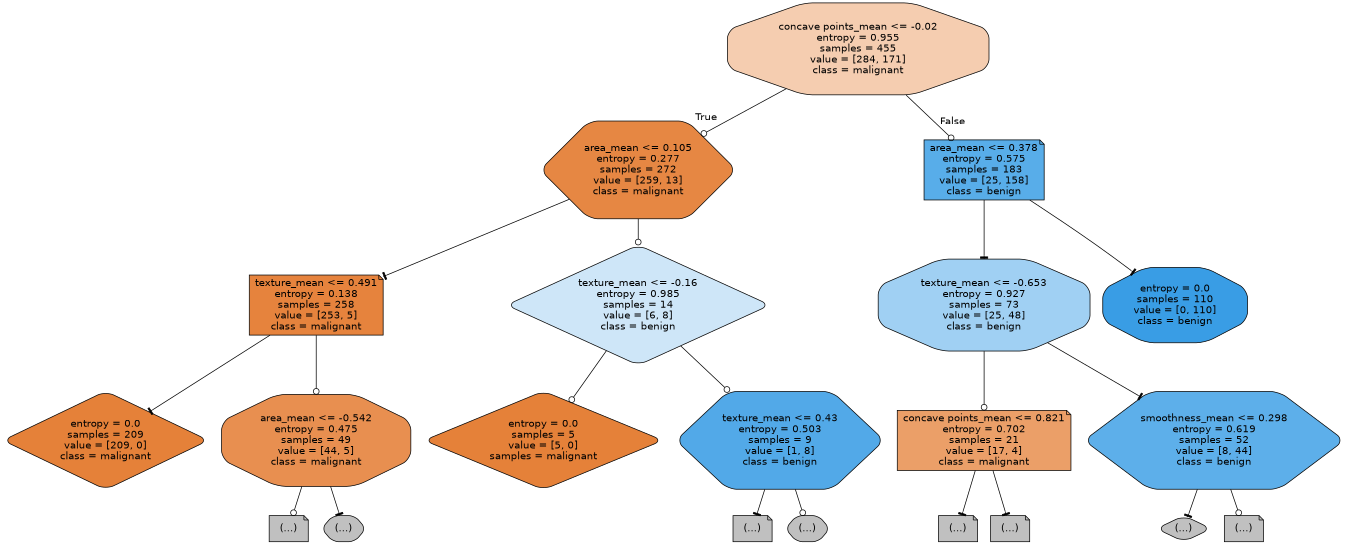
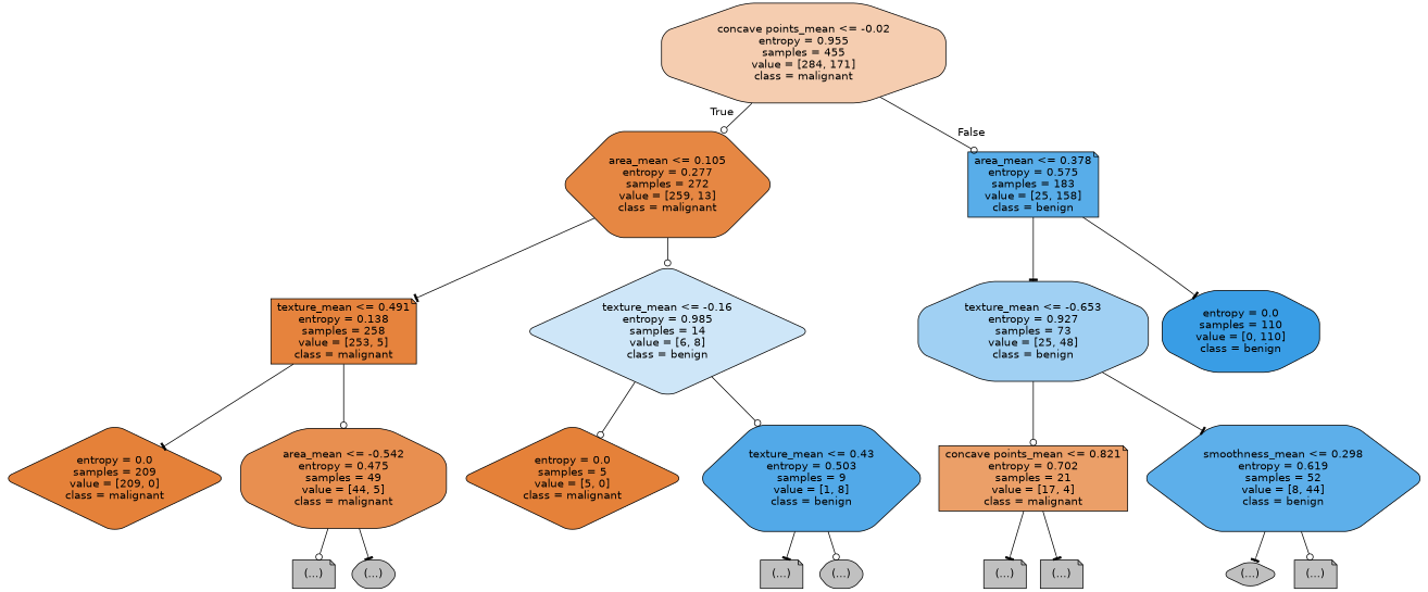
  digraph {
    node [color=black fillcolor="#C0C0C0" fontname=helvetica shape=note style="filled, rounded"]
    edge [fontname=helvetica arrowhead=odot]
    n1 [fillcolor="#f5cdb0" label="concave points_mean <= -0.02\nentropy = 0.955\nsamples = 455\nvalue = [284, 171]\nclass = malignant" shape=octagon]
    n2 [fillcolor="#e68743" label="area_mean <= 0.105\nentropy = 0.277\nsamples = 272\nvalue = [259, 13]\nclass = malignant" shape=hexagon]
    n3 [fillcolor="#58ade9" label="area_mean <= 0.378\nentropy = 0.575\nsamples = 183\nvalue = [25, 158]\nclass = benign"]
    n4 [fillcolor="#e6833d" label="texture_mean <= 0.491\nentropy = 0.138\nsamples = 258\nvalue = [253, 5]\nclass = malignant"]
    n5 [fillcolor="#cee6f8" label="texture_mean <= -0.16\nentropy = 0.985\nsamples = 14\nvalue = [6, 8]\nclass = benign" shape=diamond]
    n6 [fillcolor="#e58139" label="entropy = 0.0\nsamples = 209\nvalue = [209, 0]\nclass = malignant" shape=diamond]
    n7 [fillcolor="#e88f50" label="area_mean <= -0.542\nentropy = 0.475\nsamples = 49\nvalue = [44, 5]\nclass = malignant" shape=octagon]
    n8 [label="(...)"]
    n9 [label="(...)" shape=hexagon]
-   n10 [fillcolor="#e58139" label="entropy = 0.0\nsamples = 5\nvalue = [5, 0]\nsamples = malignant" shape=diamond]
+   n10 [fillcolor="#e58139" label="entropy = 0.0\nsamples = 5\nvalue = [5, 0]\nclass = malignant" shape=diamond]
    n11 [fillcolor="#52a9e8" label="texture_mean <= 0.43\nentropy = 0.503\nsamples = 9\nvalue = [1, 8]\nclass = benign" shape=hexagon]
    n12 [label="(...)"]
    n13 [label="(...)" shape=hexagon]
    n14 [fillcolor="#a0d0f3" label="texture_mean <= -0.653\nentropy = 0.927\nsamples = 73\nvalue = [25, 48]\nclass = benign" shape=octagon]
    n15 [fillcolor="#399de5" label="entropy = 0.0\nsamples = 110\nvalue = [0, 110]\nclass = benign" shape=octagon]
    n16 [fillcolor="#eb9f68" label="concave points_mean <= 0.821\nentropy = 0.702\nsamples = 21\nvalue = [17, 4]\nclass = malignant"]
    n17 [fillcolor="#5dafea" label="smoothness_mean <= 0.298\nentropy = 0.619\nsamples = 52\nvalue = [8, 44]\nclass = benign" shape=hexagon]
    n18 [label="(...)"]
    n19 [label="(...)"]
    n20 [label="(...)" shape=diamond]
    n21 [label="(...)"]
    n1 -> n2 [headlabel=True labelangle=45 labeldistance=2.5]
    n1 -> n3 [headlabel=False labelangle=-45 labeldistance=2.5]
    n2 -> n4 [arrowhead=tee]
    n2 -> n5
    n3 -> n14 [arrowhead=tee]
    n3 -> n15 [arrowhead=tee]
    n4 -> n6 [arrowhead=tee]
    n4 -> n7
    n5 -> n10
    n5 -> n11
    n7 -> n8
    n7 -> n9 [arrowhead=tee]
    n11 -> n12 [arrowhead=tee]
    n11 -> n13
    n14 -> n16
    n14 -> n17 [arrowhead=tee]
    n16 -> n18 [arrowhead=tee]
    n16 -> n19 [arrowhead=tee]
    n17 -> n20 [arrowhead=tee]
    n17 -> n21
  }
